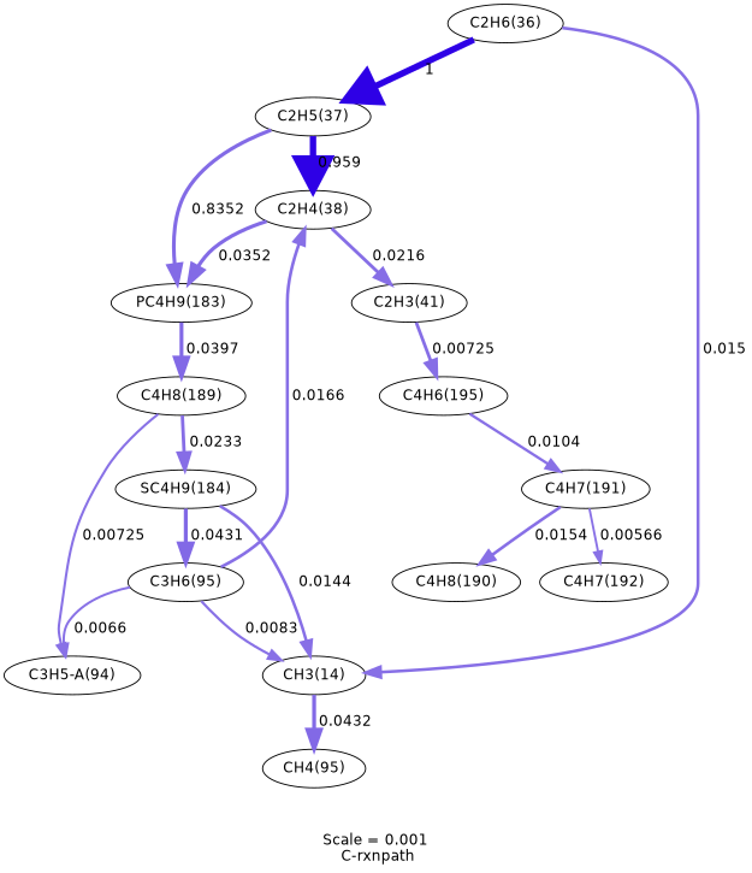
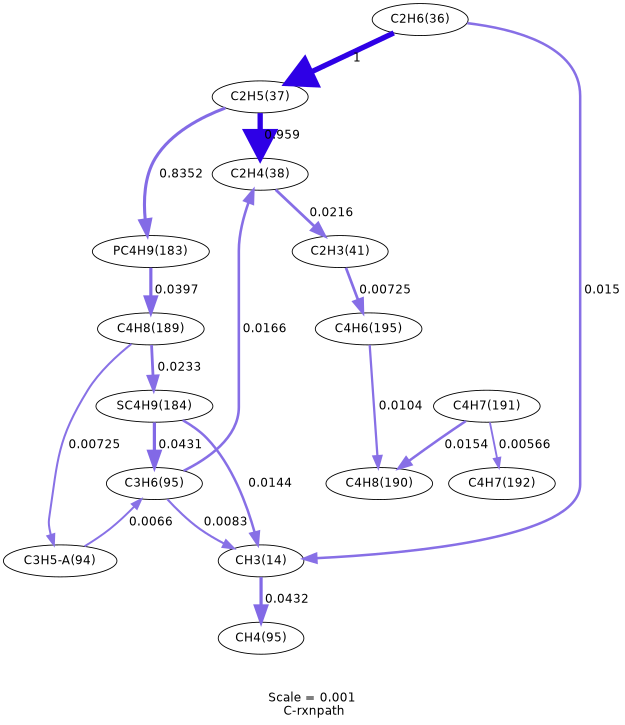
  digraph {
    fontname=Helvetica
    label="Scale = 0.001\l C-rxnpath"
    node [fontname=Helvetica]
    edge [arrowsize=1.81 color="0.7, 0.543, 0.9" fontname=Helvetica penwidth=3.63]
    n1 [label="CH3(14)"]
    n2 [label="CH4(95)"]
    n3 [label="C2H6(36)"]
    n4 [label="C2H5(37)"]
    n5 [label="C2H4(38)"]
    n6 [label="PC4H9(183)"]
    n7 [label="C3H6(95)"]
    n8 [label="C2H3(41)"]
    n9 [label="SC4H9(184)"]
    n10 [label="C4H8(189)"]
    n11 [label="C4H6(195)"]
    n12 [label="C4H7(191)"]
    n13 [label="C3H5-A(94)"]
    n14 [label="C4H8(190)"]
    n15 [label="C4H7(192)"]
    n1 -> n2 [label=" 0.0432"]
    n3 -> n1 [arrowsize=1.41 color="0.7, 0.515, 0.9" label=" 0.015" penwidth=2.83]
    n3 -> n4 [arrowsize=3 color="0.7, 1.5, 0.9" label=" 1" penwidth=6]
    n4 -> n5 [arrowsize=2.98 color="0.7, 1.46, 0.9" label=" 0.959" penwidth=5.97]
    n4 -> n6 [arrowsize=1.74 color="0.7, 0.535, 0.9" label=" 0.8352" penwidth=3.47]
-   n5 -> n6 [arrowsize=1.74 color="0.7, 0.535, 0.9" label=" 0.0352" penwidth=3.47]
    n5 -> n8 [arrowsize=1.55 color="0.7, 0.522, 0.9" label=" 0.0216" penwidth=3.11]
    n6 -> n10 [arrowsize=1.78 color="0.7, 0.54, 0.9" label=" 0.0397" penwidth=3.56]
    n7 -> n1 [arrowsize=1.19 color="0.7, 0.508, 0.9" label=" 0.0083" penwidth=2.38]
    n7 -> n5 [arrowsize=1.45 color="0.7, 0.517, 0.9" label=" 0.0166" penwidth=2.91]
    n8 -> n11 [arrowsize=1.52 color="0.7, 0.52, 0.9" label=" 0.00725" penwidth=3.04]
    n9 -> n1 [arrowsize=1.4 color="0.7, 0.514, 0.9" label=" 0.0144" penwidth=2.8]
    n9 -> n7 [label=" 0.0431"]
    n10 -> n9 [arrowsize=1.58 color="0.7, 0.523, 0.9" label=" 0.0233" penwidth=3.16]
    n10 -> n13 [arrowsize=1.14 color="0.7, 0.507, 0.9" label=" 0.00725" penwidth=2.28]
-   n11 -> n12 [arrowsize=1.28 color="0.7, 0.51, 0.9" label=" 0.0104" penwidth=2.55]
+   n11 -> n14 [arrowsize=1.28 color="0.7, 0.51, 0.9" label=" 0.0104" penwidth=2.55]
    n12 -> n14 [arrowsize=1.42 color="0.7, 0.515, 0.9" label=" 0.0154" penwidth=2.85]
    n12 -> n15 [arrowsize=1.05 color="0.7, 0.506, 0.9" label=" 0.00566" penwidth=2.09]
-   n7 -> n13 [arrowsize=1.1 color="0.7, 0.507, 0.9" label=" 0.0066" penwidth=2.21]
+   n13 -> n7 [arrowsize=1.1 color="0.7, 0.507, 0.9" label=" 0.0066" penwidth=2.21]
  }
